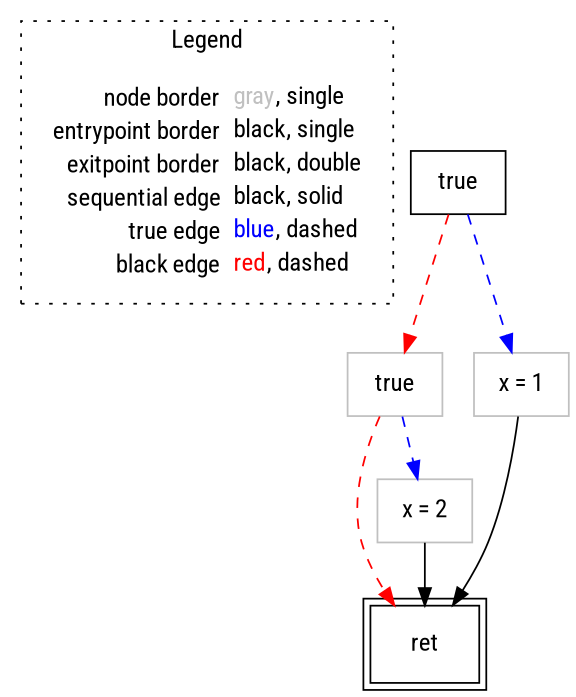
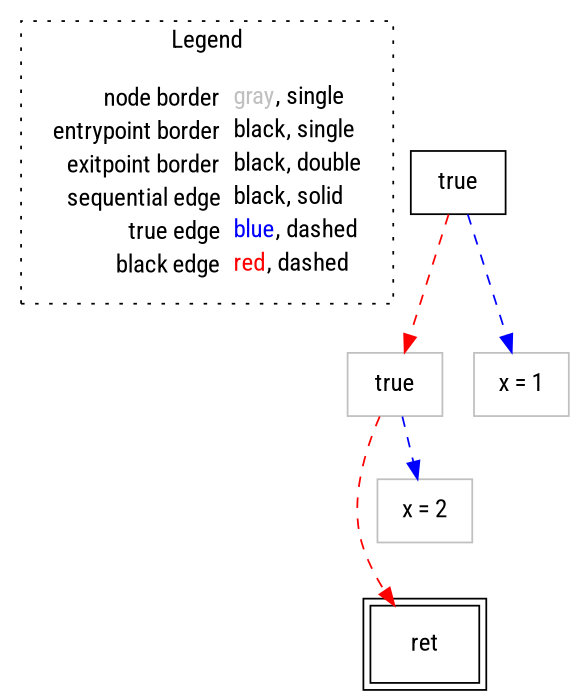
  digraph {
    fontname="Roboto Condensed"
    node [fontname="Roboto Condensed" shape=rect color=gray]
    edge [color=red fontname="Roboto Condensed" style=dashed]
    n1 [label=<<table border="0" cellpadding="2" cellspacing="0" cellborder="0"><tr><td align="right">node border&nbsp;</td><td align="left"><font color="gray">gray</font>, single</td></tr><tr><td align="right">entrypoint border&nbsp;</td><td align="left"><font color="black">black</font>, single</td></tr><tr><td align="right">exitpoint border&nbsp;</td><td align="left"><font color="black">black</font>, double</td></tr><tr><td align="right">sequential edge&nbsp;</td><td align="left"><font color="black">black</font>, solid</td></tr><tr><td align="right">true edge&nbsp;</td><td align="left"><font color="blue">blue</font>, dashed</td></tr><tr><td align="right">black edge&nbsp;</td><td align="left"><font color="red">red</font>, dashed</td></tr></table>> shape=plaintext color=""]
    n2 [color=black label=<true>]
    n3 [label=<true>]
    n4 [label=<x = 1>]
    n5 [color=black label=<ret> peripheries=2]
    n6 [label=<x = 2>]
    subgraph cluster_1 {
      label=Legend
      style=dotted
      n1
    }
    n2 -> n3
    n2 -> n4 [color=blue]
    n3 -> n5
    n3 -> n6 [color=blue]
-   n4 -> n5 [color=black style=""]
-   n6 -> n5 [color=black style=""]
  }
